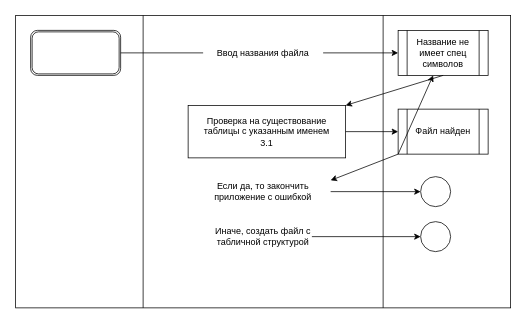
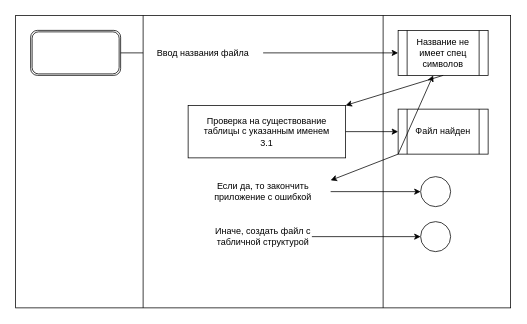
  <mxCell id="0" />
  <mxCell id="1" parent="0" />
  <mxCell id="2" value="" style="shape=process;whiteSpace=wrap;html=1;backgroundOutline=1;size=0.258;" vertex="1" parent="1"><mxGeometry x="20" y="20" width="660" height="390" as="geometry" /></mxCell>
  <mxCell id="3" value="" style="shape=ext;double=1;rounded=1;whiteSpace=wrap;html=1;" vertex="1" parent="1"><mxGeometry x="40" y="40" width="120" height="60" as="geometry" /></mxCell>
- <mxCell id="4" value="Ввод названия файла" style="text;html=1;strokeColor=none;fillColor=none;align=center;verticalAlign=middle;whiteSpace=wrap;rounded=0;" vertex="1" parent="1"><mxGeometry x="270" y="55" width="160" height="30" as="geometry" /></mxCell>
+ <mxCell id="4" value="Ввод названия файла" style="text;html=1;strokeColor=none;fillColor=none;align=center;verticalAlign=middle;whiteSpace=wrap;rounded=0;" vertex="1" parent="1"><mxGeometry x="190" y="55" width="160" height="30" as="geometry" /></mxCell>
  <mxCell id="5" value="Название не имеет спец символов" style="shape=process;whiteSpace=wrap;html=1;backgroundOutline=1;" vertex="1" parent="1"><mxGeometry x="530" y="40" width="120" height="60" as="geometry" /></mxCell>
  <mxCell id="6" value="&lt;div&gt;Проверка на существование таблицы с указанным именем&lt;/div&gt;&lt;div&gt;3.1&lt;br&gt;&lt;/div&gt;" style="rounded=0;whiteSpace=wrap;html=1;" vertex="1" parent="1"><mxGeometry x="250" y="140" width="210" height="70" as="geometry" /></mxCell>
  <mxCell id="7" value="" style="endArrow=classic;html=1;rounded=0;exitX=0.5;exitY=1;exitDx=0;exitDy=0;entryX=1;entryY=0;entryDx=0;entryDy=0;" edge="1" parent="1" source="5" target="6"><mxGeometry width="50" height="50" relative="1" as="geometry"><mxPoint x="590" y="210" as="sourcePoint" /><mxPoint x="640" y="160" as="targetPoint" /></mxGeometry></mxCell>
  <mxCell id="8" value="Файл найден" style="shape=process;whiteSpace=wrap;html=1;backgroundOutline=1;" vertex="1" parent="1"><mxGeometry x="530" y="145" width="120" height="60" as="geometry" /></mxCell>
  <mxCell id="9" value="Если да, то закончить приложение с ошибкой" style="text;html=1;strokeColor=none;fillColor=none;align=center;verticalAlign=middle;whiteSpace=wrap;rounded=0;" vertex="1" parent="1"><mxGeometry x="260" y="240" width="180" height="30" as="geometry" /></mxCell>
  <mxCell id="10" value="" style="endArrow=classic;html=1;rounded=0;exitX=1;exitY=0.5;exitDx=0;exitDy=0;entryX=0;entryY=0.5;entryDx=0;entryDy=0;" edge="1" parent="1" source="9" target="11"><mxGeometry width="50" height="50" relative="1" as="geometry"><mxPoint x="530" y="280" as="sourcePoint" /><mxPoint x="580" y="230" as="targetPoint" /></mxGeometry></mxCell>
  <mxCell id="11" value="" style="ellipse;whiteSpace=wrap;html=1;aspect=fixed;" vertex="1" parent="1"><mxGeometry x="560" y="235" width="40" height="40" as="geometry" /></mxCell>
  <mxCell id="12" value="" style="endArrow=classic;html=1;rounded=0;exitX=1;exitY=0.5;exitDx=0;exitDy=0;entryX=0;entryY=0.5;entryDx=0;entryDy=0;" edge="1" parent="1" source="6" target="8"><mxGeometry width="50" height="50" relative="1" as="geometry"><mxPoint x="550" y="330" as="sourcePoint" /><mxPoint x="600" y="280" as="targetPoint" /></mxGeometry></mxCell>
  <mxCell id="13" value="" style="endArrow=classic;html=1;rounded=0;exitX=0;exitY=1;exitDx=0;exitDy=0;entryX=1;entryY=0;entryDx=0;entryDy=0;" edge="1" parent="1" source="8" target="9"><mxGeometry width="50" height="50" relative="1" as="geometry"><mxPoint x="550" y="350" as="sourcePoint" /><mxPoint x="600" y="300" as="targetPoint" /></mxGeometry></mxCell>
  <mxCell id="14" value="Иначе, создать файл с табличной структурой" style="text;html=1;strokeColor=none;fillColor=none;align=center;verticalAlign=middle;whiteSpace=wrap;rounded=0;" vertex="1" parent="1"><mxGeometry x="285" y="300" width="130" height="30" as="geometry" /></mxCell>
  <mxCell id="15" value="" style="endArrow=classic;html=1;rounded=0;exitX=0;exitY=1;exitDx=0;exitDy=0;" edge="1" parent="1" source="8" target="5"><mxGeometry width="50" height="50" relative="1" as="geometry"><mxPoint x="460" y="380" as="sourcePoint" /><mxPoint x="510" y="330" as="targetPoint" /></mxGeometry></mxCell>
  <mxCell id="16" value="" style="ellipse;whiteSpace=wrap;html=1;aspect=fixed;" vertex="1" parent="1"><mxGeometry x="560" y="295" width="40" height="40" as="geometry" /></mxCell>
  <mxCell id="17" value="" style="endArrow=classic;html=1;rounded=0;exitX=1;exitY=0.5;exitDx=0;exitDy=0;entryX=0;entryY=0.5;entryDx=0;entryDy=0;" edge="1" parent="1" source="14" target="16"><mxGeometry width="50" height="50" relative="1" as="geometry"><mxPoint x="500" y="350" as="sourcePoint" /><mxPoint x="550" y="300" as="targetPoint" /></mxGeometry></mxCell>
  <mxCell id="18" value="" style="endArrow=none;html=1;rounded=0;exitX=1;exitY=0.5;exitDx=0;exitDy=0;entryX=0;entryY=0.5;entryDx=0;entryDy=0;" edge="1" parent="1" source="3" target="4"><mxGeometry width="50" height="50" relative="1" as="geometry"><mxPoint x="220" y="0" as="sourcePoint" /><mxPoint x="270" y="-50" as="targetPoint" /></mxGeometry></mxCell>
  <mxCell id="19" value="" style="endArrow=classic;html=1;rounded=0;exitX=1;exitY=0.5;exitDx=0;exitDy=0;entryX=0;entryY=0.5;entryDx=0;entryDy=0;" edge="1" parent="1" source="4" target="5"><mxGeometry width="50" height="50" relative="1" as="geometry"><mxPoint x="490" y="40" as="sourcePoint" /><mxPoint x="540" y="-10" as="targetPoint" /></mxGeometry></mxCell>
